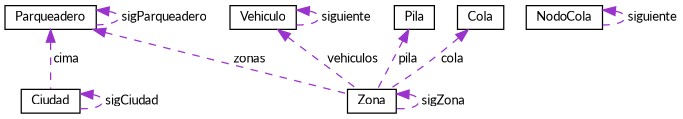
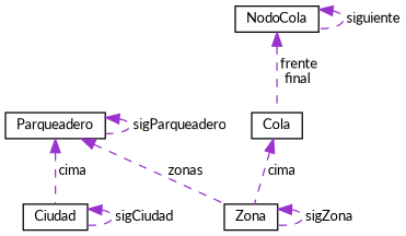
  digraph {
    fontname=Lato
    node [color=black fillcolor=white fontname=Lato fontsize=10 shape=record style=filled]
    edge [color=darkorchid3 dir=back fontname=Lato fontsize=10 labelfontname=Helvetica labelfontsize=10 style=dashed]
    n1 [height=0.2 label=Ciudad width=0.4]
    n2 [height=0.2 label=Parqueadero width=0.4]
    n3 [height=0.2 label=Zona width=0.4]
-   n4 [height=0.2 label=Vehiculo width=0.4]
-   n5 [height=0.2 label=Pila width=0.4]
    n6 [height=0.2 label=Cola width=0.4]
    n7 [height=0.2 label=NodoCola width=0.4]
    n1 -> n1 [label=" sigCiudad"]
    n2 -> n1 [label=" cima"]
    n2 -> n2 [label=" sigParqueadero"]
    n2 -> n3 [label=" zonas"]
    n3 -> n3 [label=" sigZona"]
-   n4 -> n3 [label=" vehiculos"]
-   n4 -> n4 [label=" siguiente"]
-   n5 -> n3 [label=" pila"]
-   n6 -> n3 [label=" cola"]
+   n6 -> n3 [label=" cima"]
+   n7 -> n6 [label=" frente\nfinal"]
    n7 -> n7 [label=" siguiente"]
  }
